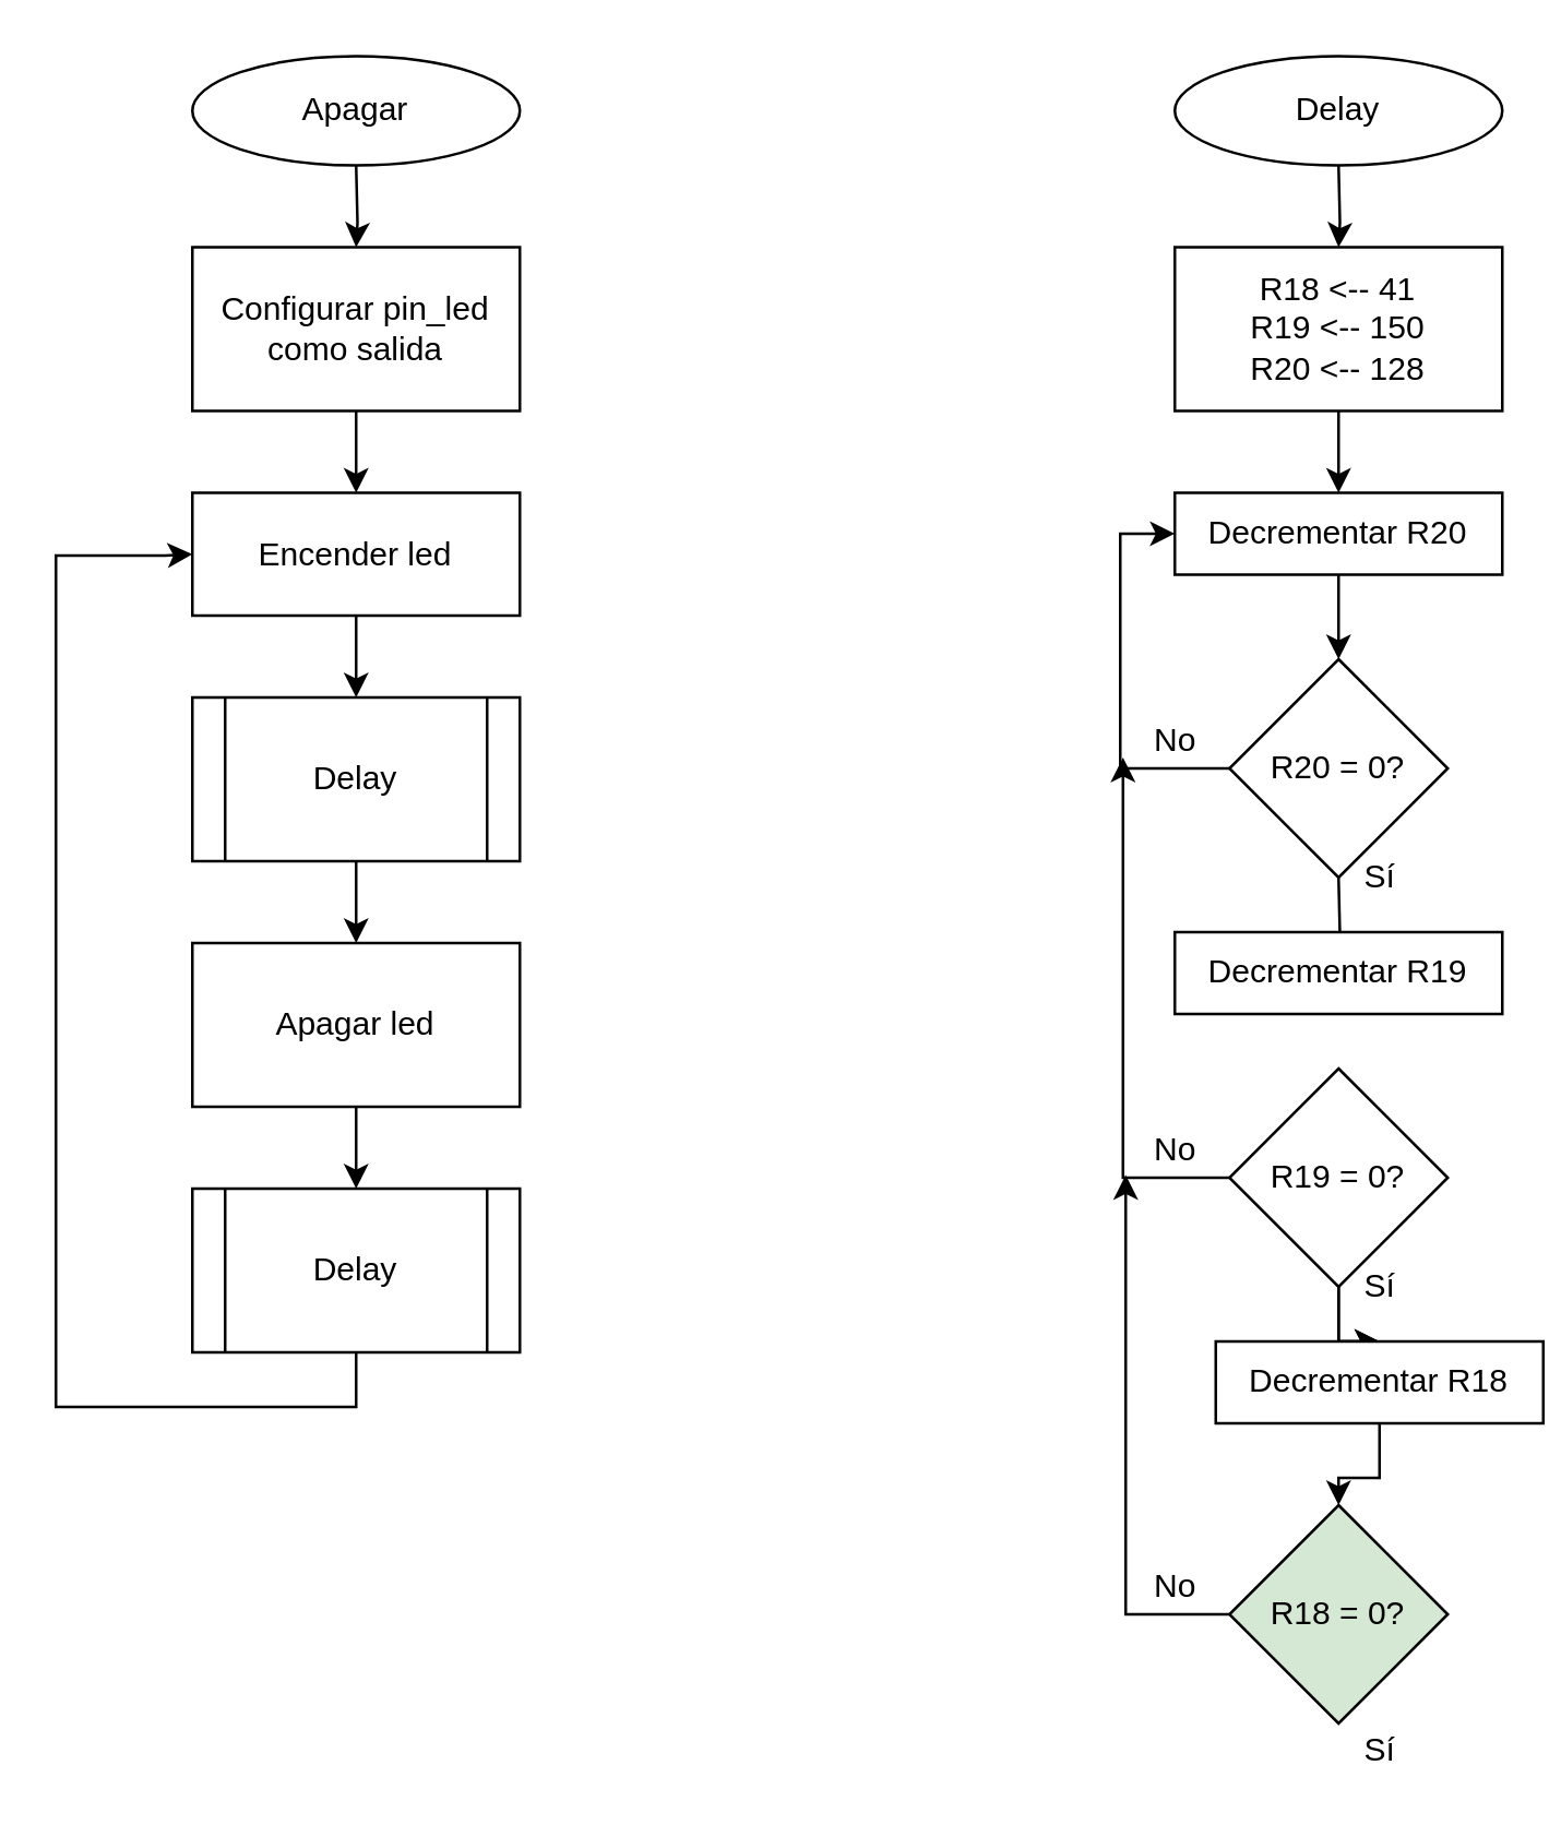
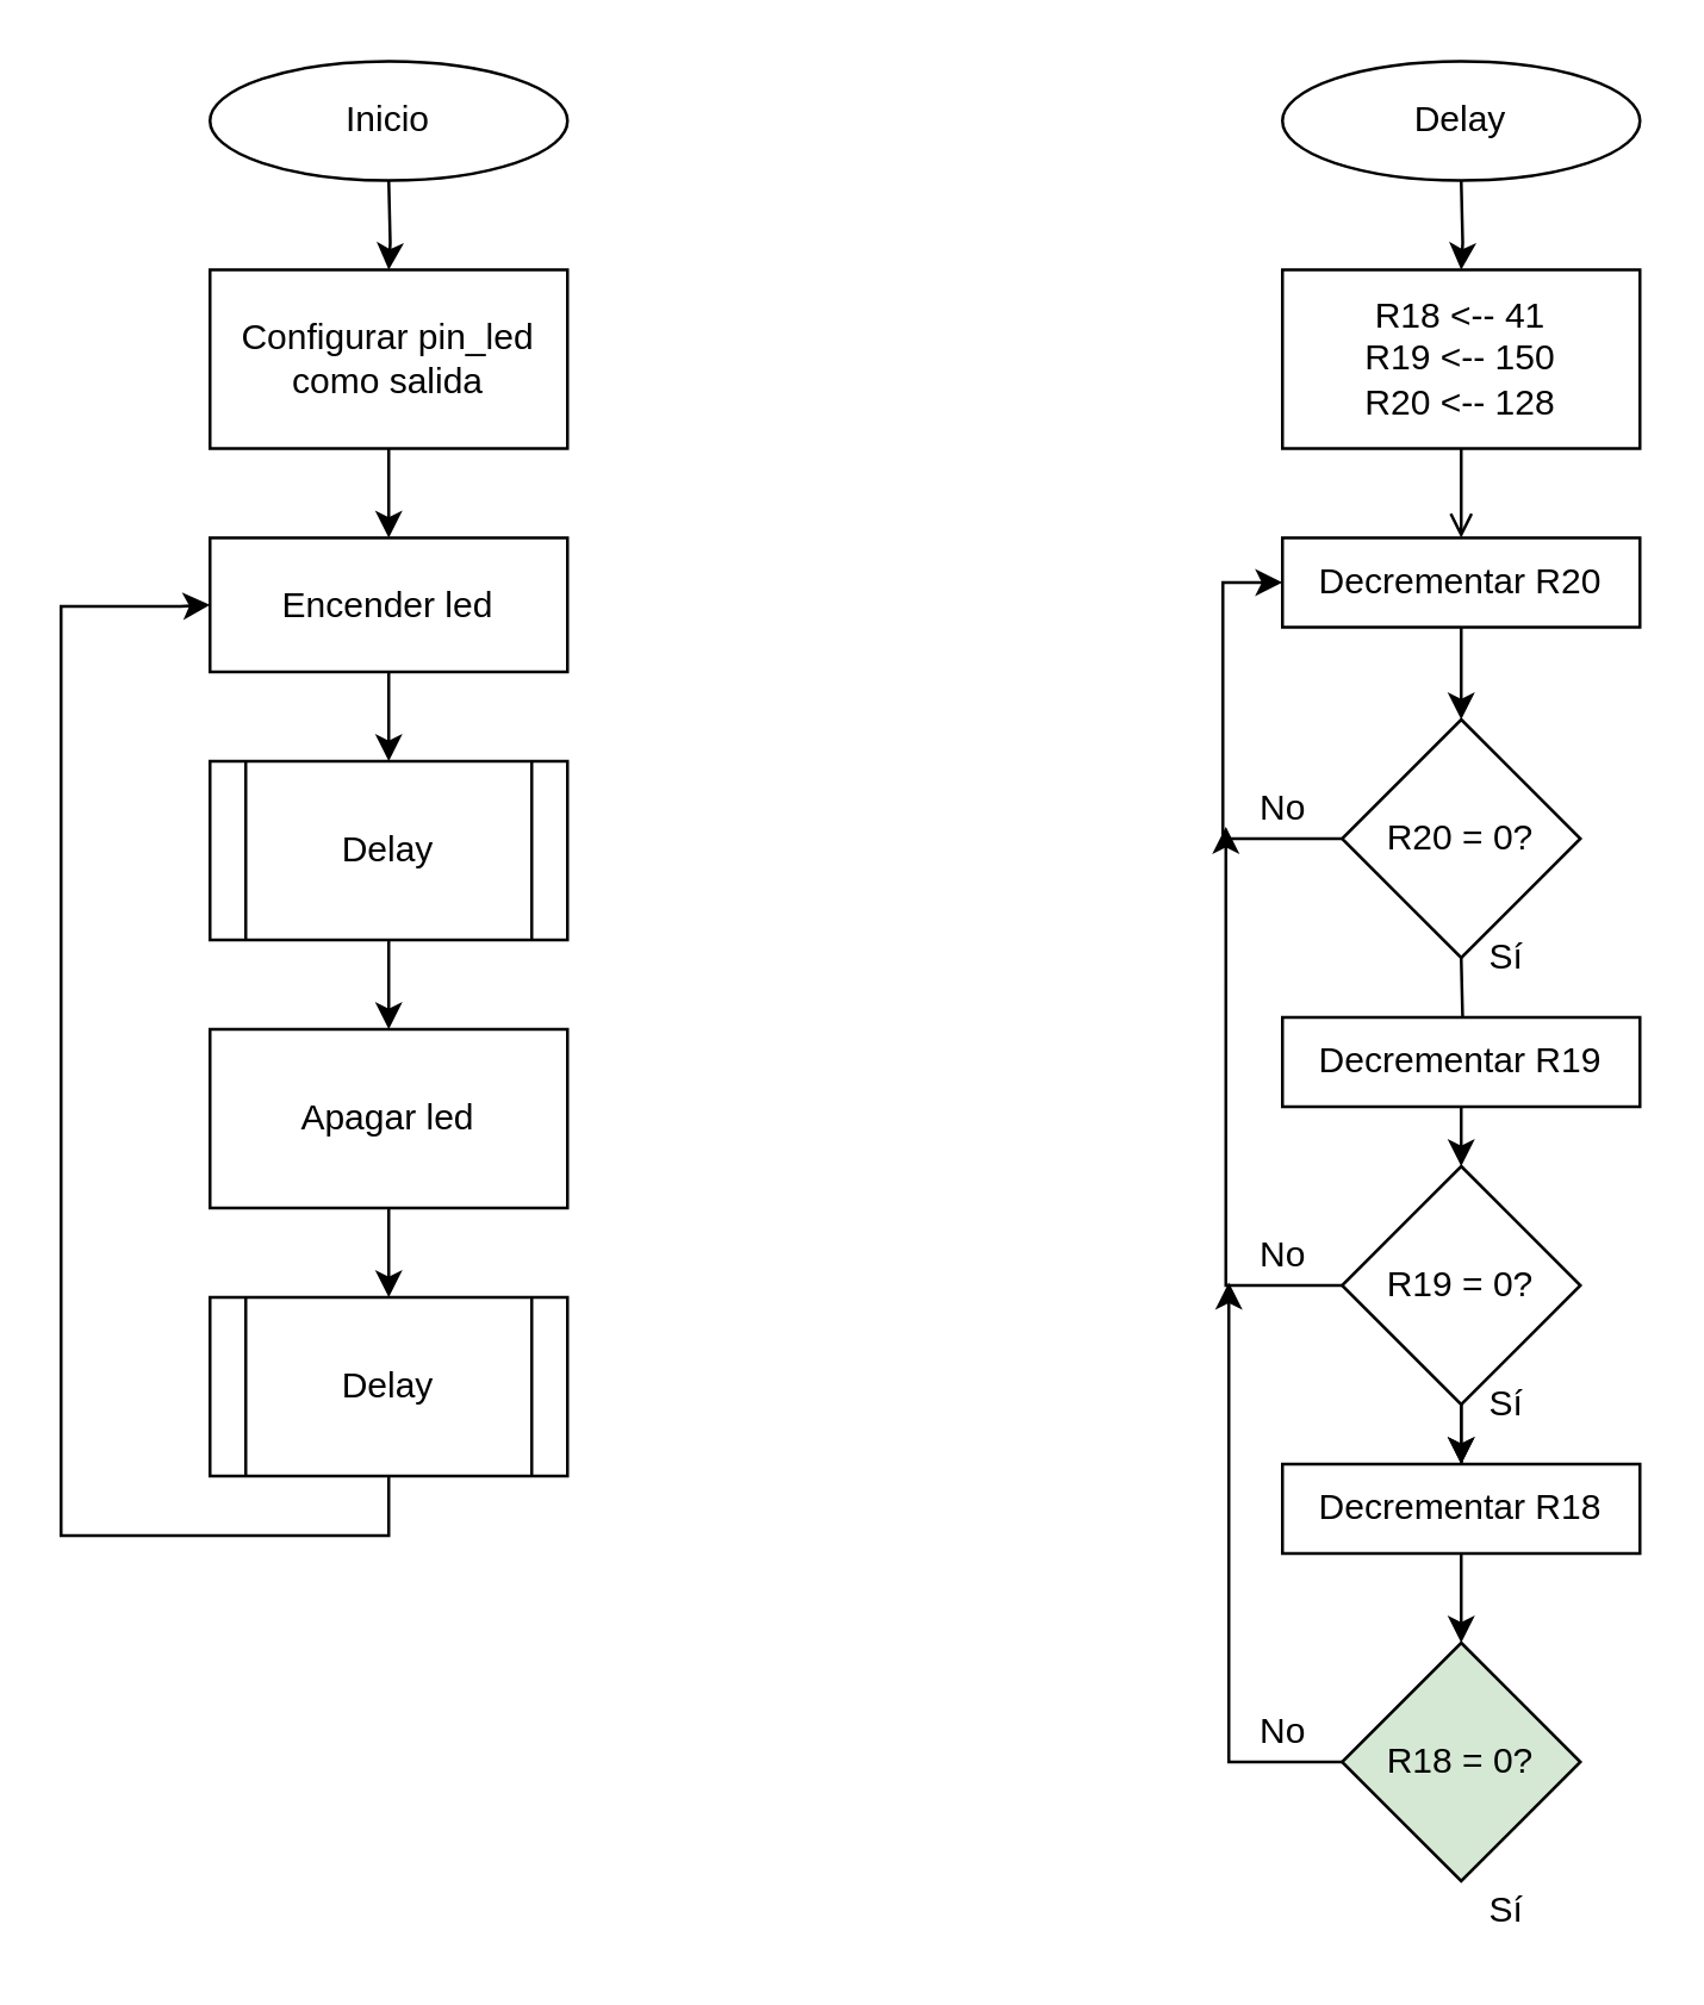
  <mxCell id="0" />
  <mxCell id="1" parent="0" />
  <mxCell id="2" value="" style="edgeStyle=orthogonalEdgeStyle;rounded=0;orthogonalLoop=1;jettySize=auto;html=1;" parent="1" target="3" edge="1"><mxGeometry relative="1" as="geometry"><mxPoint x="130" y="60" as="sourcePoint" /></mxGeometry></mxCell>
  <mxCell id="3" value="Configurar pin_led como salida" style="rounded=0;whiteSpace=wrap;html=1;" parent="1" vertex="1"><mxGeometry x="70" y="90" width="120" height="60" as="geometry" /></mxCell>
  <mxCell id="4" value="" style="edgeStyle=orthogonalEdgeStyle;rounded=0;orthogonalLoop=1;jettySize=auto;html=1;" parent="1" source="5" target="7" edge="1"><mxGeometry relative="1" as="geometry" /></mxCell>
  <mxCell id="5" value="Encender led" style="whiteSpace=wrap;html=1;rounded=0;" parent="1" vertex="1"><mxGeometry x="70" y="180" width="120" height="45" as="geometry" /></mxCell>
  <mxCell id="6" value="" style="edgeStyle=orthogonalEdgeStyle;rounded=0;orthogonalLoop=1;jettySize=auto;html=1;" parent="1" source="7" target="9" edge="1"><mxGeometry relative="1" as="geometry" /></mxCell>
  <mxCell id="7" value="Delay" style="shape=process;whiteSpace=wrap;html=1;backgroundOutline=1;rounded=0;" parent="1" vertex="1"><mxGeometry x="70" y="255" width="120" height="60" as="geometry" /></mxCell>
  <mxCell id="8" value="" style="edgeStyle=orthogonalEdgeStyle;rounded=0;orthogonalLoop=1;jettySize=auto;html=1;" parent="1" source="9" target="11" edge="1"><mxGeometry relative="1" as="geometry" /></mxCell>
  <mxCell id="9" value="Apagar led" style="whiteSpace=wrap;html=1;rounded=0;" parent="1" vertex="1"><mxGeometry x="70" y="345" width="120" height="60" as="geometry" /></mxCell>
  <mxCell id="10" style="edgeStyle=orthogonalEdgeStyle;rounded=0;orthogonalLoop=1;jettySize=auto;html=1;exitX=0.5;exitY=1;exitDx=0;exitDy=0;entryX=0;entryY=0.5;entryDx=0;entryDy=0;" parent="1" source="11" target="5" edge="1"><mxGeometry relative="1" as="geometry"><Array as="points"><mxPoint x="130" y="515" /><mxPoint x="20" y="515" /><mxPoint x="20" y="203" /><mxPoint x="60" y="203" /></Array></mxGeometry></mxCell>
  <mxCell id="11" value="Delay" style="shape=process;whiteSpace=wrap;html=1;backgroundOutline=1;rounded=0;" parent="1" vertex="1"><mxGeometry x="70" y="435" width="120" height="60" as="geometry" /></mxCell>
  <mxCell id="12" value="" style="edgeStyle=orthogonalEdgeStyle;rounded=0;orthogonalLoop=1;jettySize=auto;html=1;" parent="1" target="14" edge="1"><mxGeometry relative="1" as="geometry"><mxPoint x="490" y="60" as="sourcePoint" /></mxGeometry></mxCell>
- <mxCell id="13" value="" style="edgeStyle=orthogonalEdgeStyle;rounded=0;orthogonalLoop=1;jettySize=auto;html=1;" parent="1" source="14" target="16" edge="1"><mxGeometry relative="1" as="geometry" /></mxCell>
+ <mxCell id="13" value="" style="edgeStyle=orthogonalEdgeStyle;rounded=0;orthogonalLoop=1;jettySize=auto;html=1;endArrow=open;" parent="1" source="14" target="16" edge="1"><mxGeometry relative="1" as="geometry" /></mxCell>
  <mxCell id="14" value="&lt;div&gt;R18 &amp;lt;-- 41&lt;/div&gt;&lt;div&gt;&lt;span&gt;R19 &amp;lt;-- 150&lt;/span&gt;&lt;/div&gt;&lt;div&gt;&lt;span&gt;R20 &amp;lt;-- 128&lt;/span&gt;&lt;/div&gt;" style="rounded=0;whiteSpace=wrap;html=1;" parent="1" vertex="1"><mxGeometry x="430" y="90" width="120" height="60" as="geometry" /></mxCell>
  <mxCell id="15" value="" style="edgeStyle=orthogonalEdgeStyle;rounded=0;orthogonalLoop=1;jettySize=auto;html=1;" parent="1" source="16" target="19" edge="1"><mxGeometry relative="1" as="geometry"><mxPoint x="490" y="245" as="targetPoint" /></mxGeometry></mxCell>
  <mxCell id="16" value="Decrementar R20" style="whiteSpace=wrap;html=1;rounded=0;" parent="1" vertex="1"><mxGeometry x="430" y="180" width="120" height="30" as="geometry" /></mxCell>
  <mxCell id="17" value="" style="edgeStyle=orthogonalEdgeStyle;rounded=0;orthogonalLoop=1;jettySize=auto;html=1;" parent="1" target="22" edge="1"><mxGeometry relative="1" as="geometry"><mxPoint x="490" y="321" as="sourcePoint" /></mxGeometry></mxCell>
  <mxCell id="18" style="edgeStyle=orthogonalEdgeStyle;rounded=0;orthogonalLoop=1;jettySize=auto;html=1;exitX=0;exitY=0.5;exitDx=0;exitDy=0;entryX=0;entryY=0.5;entryDx=0;entryDy=0;" edge="1" parent="1" source="19" target="16"><mxGeometry relative="1" as="geometry" /></mxCell>
  <mxCell id="19" value="R20 = 0?" style="rhombus;whiteSpace=wrap;html=1;rounded=0;" parent="1" vertex="1"><mxGeometry x="450" y="241" width="80" height="80" as="geometry" /></mxCell>
  <mxCell id="20" value="No" style="text;html=1;align=center;verticalAlign=middle;resizable=0;points=[];autosize=1;" parent="1" vertex="1"><mxGeometry x="415" y="261" width="30" height="20" as="geometry" /></mxCell>
+ <mxCell id="21" style="edgeStyle=orthogonalEdgeStyle;rounded=0;orthogonalLoop=1;jettySize=auto;html=1;exitX=0.5;exitY=1;exitDx=0;exitDy=0;entryX=0.5;entryY=0;entryDx=0;entryDy=0;" parent="1" source="22" target="26" edge="1"><mxGeometry relative="1" as="geometry" /></mxCell>
  <mxCell id="22" value="Decrementar R19" style="whiteSpace=wrap;html=1;rounded=0;" parent="1" vertex="1"><mxGeometry x="430" y="341" width="120" height="30" as="geometry" /></mxCell>
  <mxCell id="23" value="" style="edgeStyle=orthogonalEdgeStyle;rounded=0;orthogonalLoop=1;jettySize=auto;html=1;" parent="1" source="26" target="29" edge="1"><mxGeometry relative="1" as="geometry" /></mxCell>
  <mxCell id="24" value="" style="edgeStyle=orthogonalEdgeStyle;rounded=0;orthogonalLoop=1;jettySize=auto;html=1;" parent="1" source="26" target="29" edge="1"><mxGeometry relative="1" as="geometry" /></mxCell>
  <mxCell id="25" style="edgeStyle=orthogonalEdgeStyle;rounded=0;orthogonalLoop=1;jettySize=auto;html=1;exitX=0;exitY=0.5;exitDx=0;exitDy=0;entryX=-0.133;entryY=0.8;entryDx=0;entryDy=0;entryPerimeter=0;" edge="1" parent="1" source="26" target="20"><mxGeometry relative="1" as="geometry" /></mxCell>
  <mxCell id="26" value="R19 = 0?" style="rhombus;whiteSpace=wrap;html=1;rounded=0;" parent="1" vertex="1"><mxGeometry x="450" y="391" width="80" height="80" as="geometry" /></mxCell>
  <mxCell id="27" value="No" style="text;html=1;align=center;verticalAlign=middle;resizable=0;points=[];autosize=1;" parent="1" vertex="1"><mxGeometry x="415" y="411" width="30" height="20" as="geometry" /></mxCell>
  <mxCell id="28" value="" style="edgeStyle=orthogonalEdgeStyle;rounded=0;orthogonalLoop=1;jettySize=auto;html=1;" parent="1" source="29" target="31" edge="1"><mxGeometry relative="1" as="geometry" /></mxCell>
- <mxCell id="29" value="Decrementar R18" style="whiteSpace=wrap;html=1;rounded=0;" parent="1" vertex="1"><mxGeometry x="445" y="491" width="120" height="30" as="geometry" /></mxCell>
+ <mxCell id="29" value="Decrementar R18" style="whiteSpace=wrap;html=1;rounded=0;" parent="1" vertex="1"><mxGeometry x="430" y="491" width="120" height="30" as="geometry" /></mxCell>
  <mxCell id="30" style="edgeStyle=orthogonalEdgeStyle;rounded=0;orthogonalLoop=1;jettySize=auto;html=1;exitX=0;exitY=0.5;exitDx=0;exitDy=0;entryX=-0.1;entryY=0.95;entryDx=0;entryDy=0;entryPerimeter=0;" edge="1" parent="1" source="31" target="27"><mxGeometry relative="1" as="geometry" /></mxCell>
  <mxCell id="31" value="R18 = 0?" style="rhombus;whiteSpace=wrap;html=1;rounded=0;fillColor=#d5e8d4;" parent="1" vertex="1"><mxGeometry x="450" y="551" width="80" height="80" as="geometry" /></mxCell>
  <mxCell id="32" value="Sí" style="text;html=1;align=center;verticalAlign=middle;resizable=0;points=[];autosize=1;" parent="1" vertex="1"><mxGeometry x="490" y="311" width="30" height="20" as="geometry" /></mxCell>
  <mxCell id="33" value="Sí" style="text;html=1;align=center;verticalAlign=middle;resizable=0;points=[];autosize=1;" parent="1" vertex="1"><mxGeometry x="490" y="461" width="30" height="20" as="geometry" /></mxCell>
  <mxCell id="34" value="Delay" style="ellipse;whiteSpace=wrap;html=1;rounded=0;" parent="1" vertex="1"><mxGeometry x="430" y="20" width="120" height="40" as="geometry" /></mxCell>
- <mxCell id="35" value="Apagar" style="ellipse;whiteSpace=wrap;html=1;rounded=0;" parent="1" vertex="1"><mxGeometry x="70" y="20" width="120" height="40" as="geometry" /></mxCell>
+ <mxCell id="35" value="Inicio" style="ellipse;whiteSpace=wrap;html=1;rounded=0;" parent="1" vertex="1"><mxGeometry x="70" y="20" width="120" height="40" as="geometry" /></mxCell>
  <mxCell id="36" value="No" style="text;html=1;align=center;verticalAlign=middle;resizable=0;points=[];autosize=1;" parent="1" vertex="1"><mxGeometry x="415" y="571" width="30" height="20" as="geometry" /></mxCell>
  <mxCell id="37" value="Sí" style="text;html=1;align=center;verticalAlign=middle;resizable=0;points=[];autosize=1;" parent="1" vertex="1"><mxGeometry x="490" y="631" width="30" height="20" as="geometry" /></mxCell>
  <mxCell id="38" value="" style="edgeStyle=orthogonalEdgeStyle;rounded=0;orthogonalLoop=1;jettySize=auto;html=1;entryX=0.5;entryY=0;entryDx=0;entryDy=0;" parent="1" target="5" edge="1"><mxGeometry relative="1" as="geometry"><mxPoint x="130" y="150" as="sourcePoint" /></mxGeometry></mxCell>
